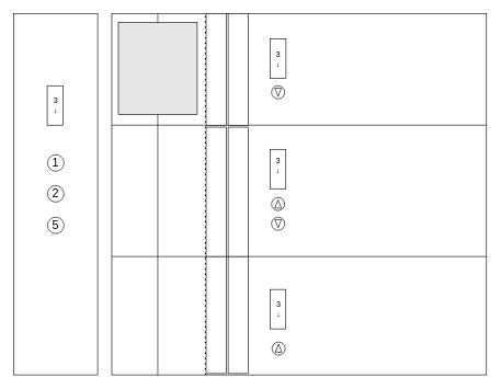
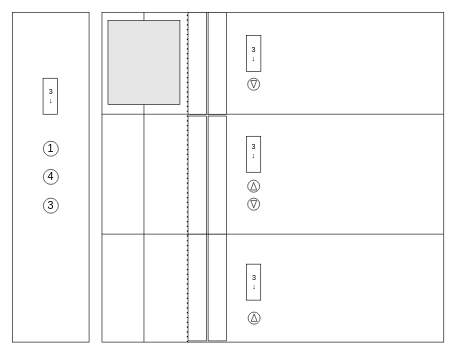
  <mxCell id="0" />
  <mxCell id="1" parent="0" />
  <mxCell id="2" value="" style="group" parent="1" vertex="1" connectable="0"><mxGeometry x="20" y="20" width="719" height="550" as="geometry" /></mxCell>
  <mxCell id="3" value="" style="rounded=0;whiteSpace=wrap;html=1;" parent="2" vertex="1"><mxGeometry x="149" width="570" height="550" as="geometry" /></mxCell>
  <mxCell id="4" value="" style="rounded=0;whiteSpace=wrap;html=1;" parent="2" vertex="1"><mxGeometry width="127.5" height="550" as="geometry" /></mxCell>
  <mxCell id="5" value="" style="endArrow=none;dashed=1;html=1;dashPattern=1 3;strokeWidth=2;rounded=0;entryX=0.25;entryY=0;entryDx=0;entryDy=0;exitX=0.25;exitY=1;exitDx=0;exitDy=0;" parent="2" source="3" target="3" edge="1"><mxGeometry width="50" height="50" relative="1" as="geometry"><mxPoint x="219" y="420" as="sourcePoint" /><mxPoint x="269" y="370" as="targetPoint" /></mxGeometry></mxCell>
  <mxCell id="6" value="" style="ellipse;whiteSpace=wrap;html=1;aspect=fixed;" parent="2" vertex="1"><mxGeometry x="392" y="110" width="20" height="20" as="geometry" /></mxCell>
  <mxCell id="7" value="" style="ellipse;whiteSpace=wrap;html=1;aspect=fixed;" parent="2" vertex="1"><mxGeometry x="392" y="280" width="20" height="20" as="geometry" /></mxCell>
  <mxCell id="8" value="" style="ellipse;whiteSpace=wrap;html=1;aspect=fixed;" parent="2" vertex="1"><mxGeometry x="392" y="310" width="20" height="20" as="geometry" /></mxCell>
  <mxCell id="9" value="" style="ellipse;whiteSpace=wrap;html=1;aspect=fixed;" parent="2" vertex="1"><mxGeometry x="392.75" y="500" width="20" height="20" as="geometry" /></mxCell>
  <mxCell id="10" value="" style="triangle;whiteSpace=wrap;html=1;rotation=-90;" parent="2" vertex="1"><mxGeometry x="396.5" y="504.25" width="12.5" height="10" as="geometry" /></mxCell>
  <mxCell id="11" value="" style="triangle;whiteSpace=wrap;html=1;rotation=-90;" parent="2" vertex="1"><mxGeometry x="395.75" y="285" width="12.5" height="10" as="geometry" /></mxCell>
  <mxCell id="12" value="" style="triangle;whiteSpace=wrap;html=1;rotation=90;" parent="2" vertex="1"><mxGeometry x="395.75" y="315" width="12.5" height="10" as="geometry" /></mxCell>
  <mxCell id="13" value="" style="triangle;whiteSpace=wrap;html=1;rotation=90;" parent="2" vertex="1"><mxGeometry x="395.75" y="115" width="12.5" height="10" as="geometry" /></mxCell>
  <mxCell id="14" value="" style="endArrow=none;html=1;rounded=0;exitX=0;exitY=0.25;exitDx=0;exitDy=0;entryX=1;entryY=0.25;entryDx=0;entryDy=0;" parent="2" edge="1"><mxGeometry width="50" height="50" relative="1" as="geometry"><mxPoint x="149" y="370" as="sourcePoint" /><mxPoint x="719" y="370" as="targetPoint" /></mxGeometry></mxCell>
  <mxCell id="15" value="" style="endArrow=none;html=1;rounded=0;exitX=0;exitY=0.25;exitDx=0;exitDy=0;entryX=1;entryY=0.25;entryDx=0;entryDy=0;" parent="2" edge="1"><mxGeometry width="50" height="50" relative="1" as="geometry"><mxPoint x="149" y="170" as="sourcePoint" /><mxPoint x="719" y="170" as="targetPoint" /></mxGeometry></mxCell>
  <mxCell id="16" value="" style="endArrow=none;html=1;rounded=0;" parent="2" edge="1"><mxGeometry width="50" height="50" relative="1" as="geometry"><mxPoint x="219" y="550" as="sourcePoint" /><mxPoint x="219" as="targetPoint" /></mxGeometry></mxCell>
  <mxCell id="17" value="" style="rounded=0;whiteSpace=wrap;html=1;fillColor=#E6E6E6;" parent="2" vertex="1"><mxGeometry x="159" y="14" width="120" height="140" as="geometry" /></mxCell>
  <mxCell id="18" value="" style="ellipse;whiteSpace=wrap;html=1;aspect=fixed;" parent="2" vertex="1"><mxGeometry x="51.25" y="215" width="25" height="25" as="geometry" /></mxCell>
  <mxCell id="19" value="&lt;font style=&quot;font-size: 18px&quot;&gt;1&lt;/font&gt;" style="text;html=1;strokeColor=none;fillColor=none;align=center;verticalAlign=middle;whiteSpace=wrap;rounded=0;fontSize=13;" parent="2" vertex="1"><mxGeometry x="46.25" y="218.75" width="35" height="17.5" as="geometry" /></mxCell>
  <mxCell id="20" value="" style="ellipse;whiteSpace=wrap;html=1;aspect=fixed;" parent="2" vertex="1"><mxGeometry x="51.25" y="262" width="25" height="25" as="geometry" /></mxCell>
- <mxCell id="21" value="&lt;font style=&quot;font-size: 18px&quot;&gt;2&lt;/font&gt;" style="text;html=1;strokeColor=none;fillColor=none;align=center;verticalAlign=middle;whiteSpace=wrap;rounded=0;fontSize=13;" parent="2" vertex="1"><mxGeometry x="46.25" y="265.75" width="35" height="17.5" as="geometry" /></mxCell>
+ <mxCell id="21" value="&lt;font style=&quot;font-size: 18px&quot;&gt;4&lt;/font&gt;" style="text;html=1;strokeColor=none;fillColor=none;align=center;verticalAlign=middle;whiteSpace=wrap;rounded=0;fontSize=13;" parent="2" vertex="1"><mxGeometry x="46.25" y="265.75" width="35" height="17.5" as="geometry" /></mxCell>
  <mxCell id="22" value="" style="ellipse;whiteSpace=wrap;html=1;aspect=fixed;" parent="2" vertex="1"><mxGeometry x="51.25" y="310" width="25" height="25" as="geometry" /></mxCell>
- <mxCell id="23" value="&lt;font style=&quot;font-size: 18px&quot;&gt;5&lt;/font&gt;" style="text;html=1;strokeColor=none;fillColor=none;align=center;verticalAlign=middle;whiteSpace=wrap;rounded=0;fontSize=13;" parent="2" vertex="1"><mxGeometry x="46.25" y="313.75" width="35" height="17.5" as="geometry" /></mxCell>
+ <mxCell id="23" value="&lt;font style=&quot;font-size: 18px&quot;&gt;3&lt;/font&gt;" style="text;html=1;strokeColor=none;fillColor=none;align=center;verticalAlign=middle;whiteSpace=wrap;rounded=0;fontSize=13;" parent="2" vertex="1"><mxGeometry x="46.25" y="313.75" width="35" height="17.5" as="geometry" /></mxCell>
  <mxCell id="24" value="" style="rounded=0;whiteSpace=wrap;html=1;" vertex="1" parent="2"><mxGeometry x="390" y="39" width="24" height="60" as="geometry" /></mxCell>
  <mxCell id="25" value="" style="rounded=0;whiteSpace=wrap;html=1;" vertex="1" parent="2"><mxGeometry x="389.75" y="206.75" width="24" height="60" as="geometry" /></mxCell>
  <mxCell id="26" value="" style="rounded=0;whiteSpace=wrap;html=1;" vertex="1" parent="2"><mxGeometry x="389.75" y="420" width="24" height="60" as="geometry" /></mxCell>
  <mxCell id="27" value="3&lt;br&gt;↓" style="text;html=1;strokeColor=none;fillColor=none;align=center;verticalAlign=middle;whiteSpace=wrap;rounded=0;" vertex="1" parent="2"><mxGeometry x="371.75" y="217" width="60" height="30" as="geometry" /></mxCell>
  <mxCell id="28" value="3&lt;br&gt;↓" style="text;html=1;strokeColor=none;fillColor=none;align=center;verticalAlign=middle;whiteSpace=wrap;rounded=0;" vertex="1" parent="2"><mxGeometry x="371.75" y="54" width="60" height="30" as="geometry" /></mxCell>
  <mxCell id="29" value="3&lt;br&gt;↓" style="text;html=1;strokeColor=none;fillColor=none;align=center;verticalAlign=middle;whiteSpace=wrap;rounded=0;" vertex="1" parent="2"><mxGeometry x="372.75" y="435" width="60" height="30" as="geometry" /></mxCell>
  <mxCell id="30" value="" style="rounded=0;whiteSpace=wrap;html=1;" vertex="1" parent="2"><mxGeometry x="50.75" y="110" width="24" height="60" as="geometry" /></mxCell>
  <mxCell id="31" value="3&lt;br&gt;↓" style="text;html=1;strokeColor=none;fillColor=none;align=center;verticalAlign=middle;whiteSpace=wrap;rounded=0;" vertex="1" parent="2"><mxGeometry x="33.75" y="125" width="60" height="30" as="geometry" /></mxCell>
  <mxCell id="32" value="" style="rounded=0;whiteSpace=wrap;html=1;" vertex="1" parent="2"><mxGeometry x="292.5" width="30.5" height="170" as="geometry" /></mxCell>
  <mxCell id="33" value="" style="rounded=0;whiteSpace=wrap;html=1;" vertex="1" parent="2"><mxGeometry x="326" width="30.5" height="170" as="geometry" /></mxCell>
  <mxCell id="34" value="" style="rounded=0;whiteSpace=wrap;html=1;" vertex="1" parent="1"><mxGeometry x="312.5" y="193" width="30.5" height="197" as="geometry" /></mxCell>
  <mxCell id="35" value="" style="rounded=0;whiteSpace=wrap;html=1;" vertex="1" parent="1"><mxGeometry x="346" y="193" width="30.5" height="197" as="geometry" /></mxCell>
  <mxCell id="36" value="" style="rounded=0;whiteSpace=wrap;html=1;" vertex="1" parent="1"><mxGeometry x="312.5" y="390" width="30.5" height="178" as="geometry" /></mxCell>
  <mxCell id="37" value="" style="rounded=0;whiteSpace=wrap;html=1;" vertex="1" parent="1"><mxGeometry x="346" y="390" width="30.5" height="178" as="geometry" /></mxCell>
